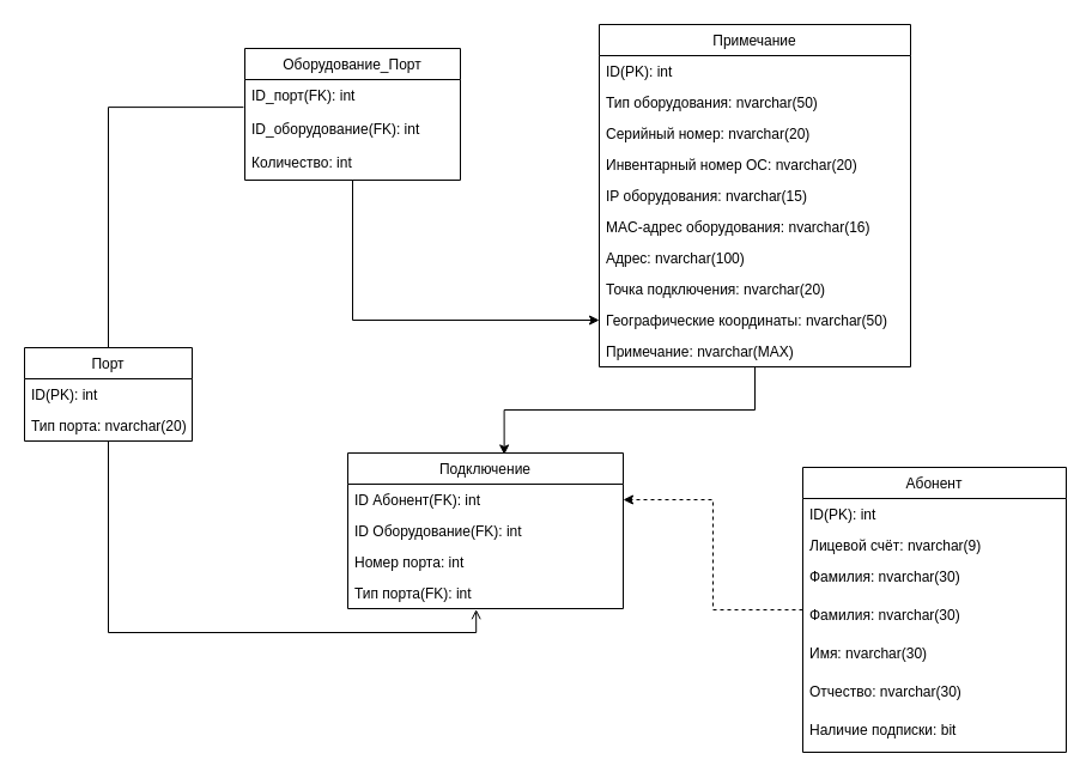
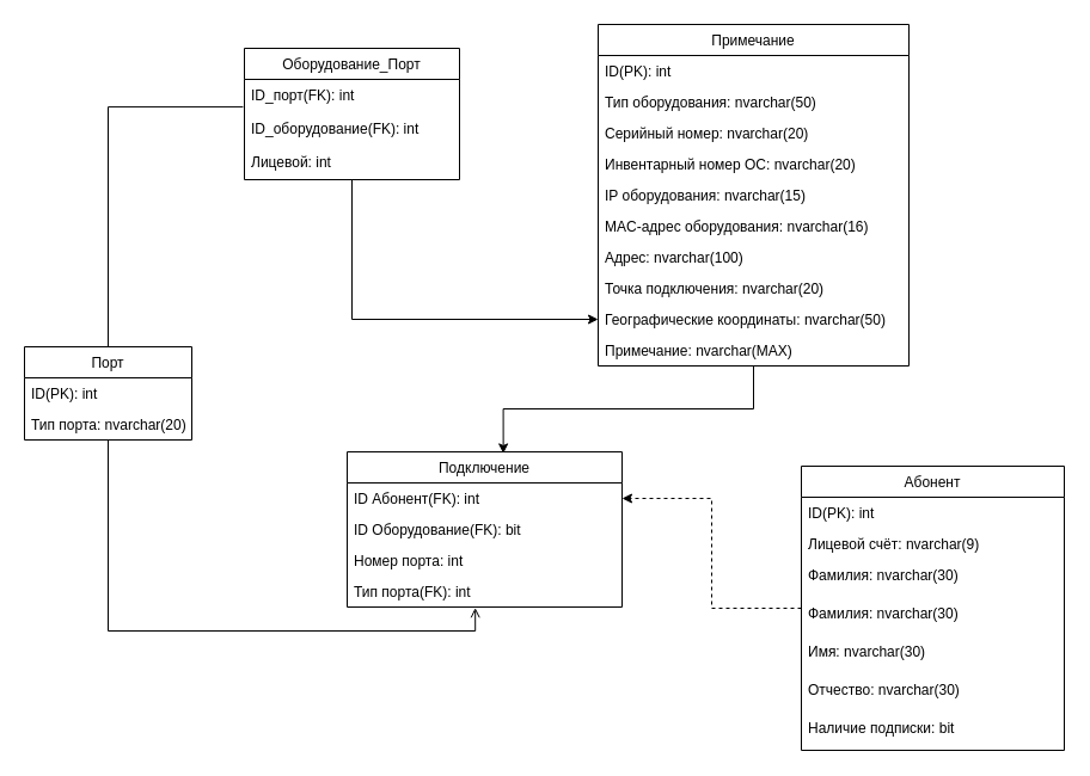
  <mxCell id="0" />
  <mxCell id="1" parent="0" />
  <mxCell id="2" style="edgeStyle=orthogonalEdgeStyle;rounded=0;orthogonalLoop=1;jettySize=auto;html=1;entryX=1;entryY=0.5;entryDx=0;entryDy=0;dashed=1;" parent="1" source="3" target="24" edge="1"><mxGeometry relative="1" as="geometry" /></mxCell>
  <mxCell id="3" value="Абонент" style="swimlane;fontStyle=0;childLayout=stackLayout;horizontal=1;startSize=26;fillColor=none;horizontalStack=0;resizeParent=1;resizeParentMax=0;resizeLast=0;collapsible=1;marginBottom=0;" parent="1" vertex="1"><mxGeometry x="670" y="390" width="220" height="238" as="geometry" /></mxCell>
  <mxCell id="4" value="ID(PK): int" style="text;strokeColor=none;fillColor=none;align=left;verticalAlign=top;spacingLeft=4;spacingRight=4;overflow=hidden;rotatable=0;points=[[0,0.5],[1,0.5]];portConstraint=eastwest;" parent="3" vertex="1"><mxGeometry y="26" width="220" height="26" as="geometry" /></mxCell>
  <mxCell id="5" value="Лицевой счёт: nvarchar(9)" style="text;strokeColor=none;fillColor=none;align=left;verticalAlign=top;spacingLeft=4;spacingRight=4;overflow=hidden;rotatable=0;points=[[0,0.5],[1,0.5]];portConstraint=eastwest;" parent="3" vertex="1"><mxGeometry y="52" width="220" height="26" as="geometry" /></mxCell>
  <mxCell id="6" value="Фамилия: nvarchar(30)" style="text;strokeColor=none;fillColor=none;align=left;verticalAlign=top;spacingLeft=4;spacingRight=4;overflow=hidden;rotatable=0;points=[[0,0.5],[1,0.5]];portConstraint=eastwest;" parent="3" vertex="1"><mxGeometry y="78" width="220" height="32" as="geometry" /></mxCell>
  <mxCell id="7" value="Фамилия: nvarchar(30)" style="text;strokeColor=none;fillColor=none;align=left;verticalAlign=top;spacingLeft=4;spacingRight=4;overflow=hidden;rotatable=0;points=[[0,0.5],[1,0.5]];portConstraint=eastwest;" parent="3" vertex="1"><mxGeometry y="110" width="220" height="32" as="geometry" /></mxCell>
  <mxCell id="8" value="Имя: nvarchar(30)" style="text;strokeColor=none;fillColor=none;align=left;verticalAlign=top;spacingLeft=4;spacingRight=4;overflow=hidden;rotatable=0;points=[[0,0.5],[1,0.5]];portConstraint=eastwest;" parent="3" vertex="1"><mxGeometry y="142" width="220" height="32" as="geometry" /></mxCell>
  <mxCell id="9" value="Отчество: nvarchar(30)" style="text;strokeColor=none;fillColor=none;align=left;verticalAlign=top;spacingLeft=4;spacingRight=4;overflow=hidden;rotatable=0;points=[[0,0.5],[1,0.5]];portConstraint=eastwest;" parent="3" vertex="1"><mxGeometry y="174" width="220" height="32" as="geometry" /></mxCell>
  <mxCell id="10" value="Наличие подписки: bit" style="text;strokeColor=none;fillColor=none;align=left;verticalAlign=top;spacingLeft=4;spacingRight=4;overflow=hidden;rotatable=0;points=[[0,0.5],[1,0.5]];portConstraint=eastwest;" parent="3" vertex="1"><mxGeometry y="206" width="220" height="32" as="geometry" /></mxCell>
  <mxCell id="11" style="edgeStyle=orthogonalEdgeStyle;rounded=0;orthogonalLoop=1;jettySize=auto;html=1;entryX=0.568;entryY=0.011;entryDx=0;entryDy=0;entryPerimeter=0;" parent="1" source="12" target="23" edge="1"><mxGeometry relative="1" as="geometry" /></mxCell>
  <mxCell id="12" value="Примечание" style="swimlane;fontStyle=0;childLayout=stackLayout;horizontal=1;startSize=26;fillColor=none;horizontalStack=0;resizeParent=1;resizeParentMax=0;resizeLast=0;collapsible=1;marginBottom=0;" parent="1" vertex="1"><mxGeometry x="500" y="20" width="260" height="286" as="geometry" /></mxCell>
  <mxCell id="13" value="ID(PK): int" style="text;strokeColor=none;fillColor=none;align=left;verticalAlign=top;spacingLeft=4;spacingRight=4;overflow=hidden;rotatable=0;points=[[0,0.5],[1,0.5]];portConstraint=eastwest;" parent="12" vertex="1"><mxGeometry y="26" width="260" height="26" as="geometry" /></mxCell>
  <mxCell id="14" value="Тип оборудования: nvarchar(50)" style="text;strokeColor=none;fillColor=none;align=left;verticalAlign=top;spacingLeft=4;spacingRight=4;overflow=hidden;rotatable=0;points=[[0,0.5],[1,0.5]];portConstraint=eastwest;" parent="12" vertex="1"><mxGeometry y="52" width="260" height="26" as="geometry" /></mxCell>
  <mxCell id="15" value="Серийный номер: nvarchar(20)" style="text;strokeColor=none;fillColor=none;align=left;verticalAlign=top;spacingLeft=4;spacingRight=4;overflow=hidden;rotatable=0;points=[[0,0.5],[1,0.5]];portConstraint=eastwest;" parent="12" vertex="1"><mxGeometry y="78" width="260" height="26" as="geometry" /></mxCell>
  <mxCell id="16" value="Инвентарный номер ОС: nvarchar(20)" style="text;strokeColor=none;fillColor=none;align=left;verticalAlign=top;spacingLeft=4;spacingRight=4;overflow=hidden;rotatable=0;points=[[0,0.5],[1,0.5]];portConstraint=eastwest;" parent="12" vertex="1"><mxGeometry y="104" width="260" height="26" as="geometry" /></mxCell>
  <mxCell id="17" value="IP оборудования: nvarchar(15)" style="text;strokeColor=none;fillColor=none;align=left;verticalAlign=top;spacingLeft=4;spacingRight=4;overflow=hidden;rotatable=0;points=[[0,0.5],[1,0.5]];portConstraint=eastwest;" parent="12" vertex="1"><mxGeometry y="130" width="260" height="26" as="geometry" /></mxCell>
  <mxCell id="18" value="MAC-адрес оборудования: nvarchar(16)" style="text;strokeColor=none;fillColor=none;align=left;verticalAlign=top;spacingLeft=4;spacingRight=4;overflow=hidden;rotatable=0;points=[[0,0.5],[1,0.5]];portConstraint=eastwest;" parent="12" vertex="1"><mxGeometry y="156" width="260" height="26" as="geometry" /></mxCell>
  <mxCell id="19" value="Адрес: nvarchar(100)" style="text;strokeColor=none;fillColor=none;align=left;verticalAlign=top;spacingLeft=4;spacingRight=4;overflow=hidden;rotatable=0;points=[[0,0.5],[1,0.5]];portConstraint=eastwest;" parent="12" vertex="1"><mxGeometry y="182" width="260" height="26" as="geometry" /></mxCell>
  <mxCell id="20" value="Точка подключения: nvarchar(20)" style="text;strokeColor=none;fillColor=none;align=left;verticalAlign=top;spacingLeft=4;spacingRight=4;overflow=hidden;rotatable=0;points=[[0,0.5],[1,0.5]];portConstraint=eastwest;" parent="12" vertex="1"><mxGeometry y="208" width="260" height="26" as="geometry" /></mxCell>
  <mxCell id="21" value="Географические координаты: nvarchar(50)" style="text;strokeColor=none;fillColor=none;align=left;verticalAlign=top;spacingLeft=4;spacingRight=4;overflow=hidden;rotatable=0;points=[[0,0.5],[1,0.5]];portConstraint=eastwest;" parent="12" vertex="1"><mxGeometry y="234" width="260" height="26" as="geometry" /></mxCell>
  <mxCell id="22" value="Примечание: nvarchar(MAX)" style="text;strokeColor=none;fillColor=none;align=left;verticalAlign=top;spacingLeft=4;spacingRight=4;overflow=hidden;rotatable=0;points=[[0,0.5],[1,0.5]];portConstraint=eastwest;" parent="12" vertex="1"><mxGeometry y="260" width="260" height="26" as="geometry" /></mxCell>
  <mxCell id="23" value="Подключение" style="swimlane;fontStyle=0;childLayout=stackLayout;horizontal=1;startSize=26;fillColor=none;horizontalStack=0;resizeParent=1;resizeParentMax=0;resizeLast=0;collapsible=1;marginBottom=0;" parent="1" vertex="1"><mxGeometry x="290" y="378" width="230" height="130" as="geometry" /></mxCell>
  <mxCell id="24" value="ID Абонент(FK): int" style="text;strokeColor=none;fillColor=none;align=left;verticalAlign=top;spacingLeft=4;spacingRight=4;overflow=hidden;rotatable=0;points=[[0,0.5],[1,0.5]];portConstraint=eastwest;" parent="23" vertex="1"><mxGeometry y="26" width="230" height="26" as="geometry" /></mxCell>
- <mxCell id="25" value="ID Оборудование(FK): int" style="text;strokeColor=none;fillColor=none;align=left;verticalAlign=top;spacingLeft=4;spacingRight=4;overflow=hidden;rotatable=0;points=[[0,0.5],[1,0.5]];portConstraint=eastwest;" parent="23" vertex="1"><mxGeometry y="52" width="230" height="26" as="geometry" /></mxCell>
+ <mxCell id="25" value="ID Оборудование(FK): bit" style="text;strokeColor=none;fillColor=none;align=left;verticalAlign=top;spacingLeft=4;spacingRight=4;overflow=hidden;rotatable=0;points=[[0,0.5],[1,0.5]];portConstraint=eastwest;" parent="23" vertex="1"><mxGeometry y="52" width="230" height="26" as="geometry" /></mxCell>
  <mxCell id="26" value="Номер порта: int" style="text;strokeColor=none;fillColor=none;align=left;verticalAlign=top;spacingLeft=4;spacingRight=4;overflow=hidden;rotatable=0;points=[[0,0.5],[1,0.5]];portConstraint=eastwest;" parent="23" vertex="1"><mxGeometry y="78" width="230" height="26" as="geometry" /></mxCell>
  <mxCell id="27" value="Тип порта(FK): int" style="text;strokeColor=none;fillColor=none;align=left;verticalAlign=top;spacingLeft=4;spacingRight=4;overflow=hidden;rotatable=0;points=[[0,0.5],[1,0.5]];portConstraint=eastwest;" parent="23" vertex="1"><mxGeometry y="104" width="230" height="26" as="geometry" /></mxCell>
  <mxCell id="28" style="edgeStyle=orthogonalEdgeStyle;rounded=0;orthogonalLoop=1;jettySize=auto;html=1;entryX=0.466;entryY=1.026;entryDx=0;entryDy=0;entryPerimeter=0;endArrow=open;" parent="1" source="30" target="27" edge="1"><mxGeometry relative="1" as="geometry" /></mxCell>
  <mxCell id="29" style="edgeStyle=orthogonalEdgeStyle;rounded=0;orthogonalLoop=1;jettySize=auto;html=1;entryX=-0.006;entryY=0.825;entryDx=0;entryDy=0;entryPerimeter=0;endArrow=none;" parent="1" source="30" target="35" edge="1"><mxGeometry relative="1" as="geometry" /></mxCell>
  <mxCell id="30" value="Порт" style="swimlane;fontStyle=0;childLayout=stackLayout;horizontal=1;startSize=26;fillColor=none;horizontalStack=0;resizeParent=1;resizeParentMax=0;resizeLast=0;collapsible=1;marginBottom=0;" parent="1" vertex="1"><mxGeometry x="20" y="290" width="140" height="78" as="geometry" /></mxCell>
  <mxCell id="31" value="ID(PK): int" style="text;strokeColor=none;fillColor=none;align=left;verticalAlign=top;spacingLeft=4;spacingRight=4;overflow=hidden;rotatable=0;points=[[0,0.5],[1,0.5]];portConstraint=eastwest;" parent="30" vertex="1"><mxGeometry y="26" width="140" height="26" as="geometry" /></mxCell>
  <mxCell id="32" value="Тип порта: nvarchar(20)" style="text;strokeColor=none;fillColor=none;align=left;verticalAlign=top;spacingLeft=4;spacingRight=4;overflow=hidden;rotatable=0;points=[[0,0.5],[1,0.5]];portConstraint=eastwest;" parent="30" vertex="1"><mxGeometry y="52" width="140" height="26" as="geometry" /></mxCell>
  <mxCell id="33" style="edgeStyle=orthogonalEdgeStyle;rounded=0;orthogonalLoop=1;jettySize=auto;html=1;entryX=0;entryY=0.5;entryDx=0;entryDy=0;" parent="1" source="34" target="21" edge="1"><mxGeometry relative="1" as="geometry" /></mxCell>
  <mxCell id="34" value="Оборудование_Порт" style="swimlane;fontStyle=0;childLayout=stackLayout;horizontal=1;startSize=26;fillColor=none;horizontalStack=0;resizeParent=1;resizeParentMax=0;resizeLast=0;collapsible=1;marginBottom=0;" parent="1" vertex="1"><mxGeometry x="204" y="40" width="180" height="110" as="geometry" /></mxCell>
  <mxCell id="35" value="ID_порт(FK): int" style="text;strokeColor=none;fillColor=none;align=left;verticalAlign=top;spacingLeft=4;spacingRight=4;overflow=hidden;rotatable=0;points=[[0,0.5],[1,0.5]];portConstraint=eastwest;" parent="34" vertex="1"><mxGeometry y="26" width="180" height="28" as="geometry" /></mxCell>
  <mxCell id="36" value="ID_оборудование(FK): int" style="text;strokeColor=none;fillColor=none;align=left;verticalAlign=top;spacingLeft=4;spacingRight=4;overflow=hidden;rotatable=0;points=[[0,0.5],[1,0.5]];portConstraint=eastwest;" parent="34" vertex="1"><mxGeometry y="54" width="180" height="28" as="geometry" /></mxCell>
- <mxCell id="37" value="Количество: int" style="text;strokeColor=none;fillColor=none;align=left;verticalAlign=top;spacingLeft=4;spacingRight=4;overflow=hidden;rotatable=0;points=[[0,0.5],[1,0.5]];portConstraint=eastwest;" parent="34" vertex="1"><mxGeometry y="82" width="180" height="28" as="geometry" /></mxCell>
+ <mxCell id="37" value="Лицевой: int" style="text;strokeColor=none;fillColor=none;align=left;verticalAlign=top;spacingLeft=4;spacingRight=4;overflow=hidden;rotatable=0;points=[[0,0.5],[1,0.5]];portConstraint=eastwest;" parent="34" vertex="1"><mxGeometry y="82" width="180" height="28" as="geometry" /></mxCell>
